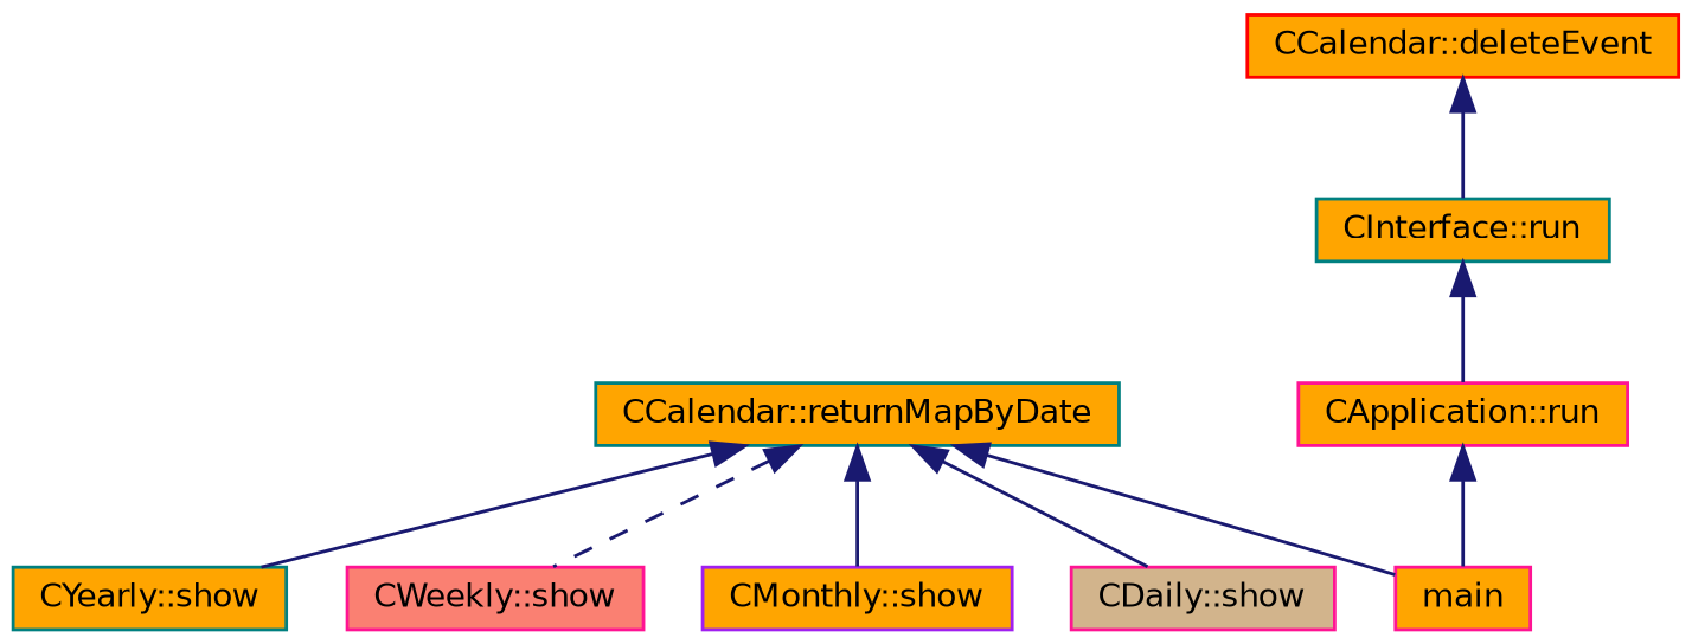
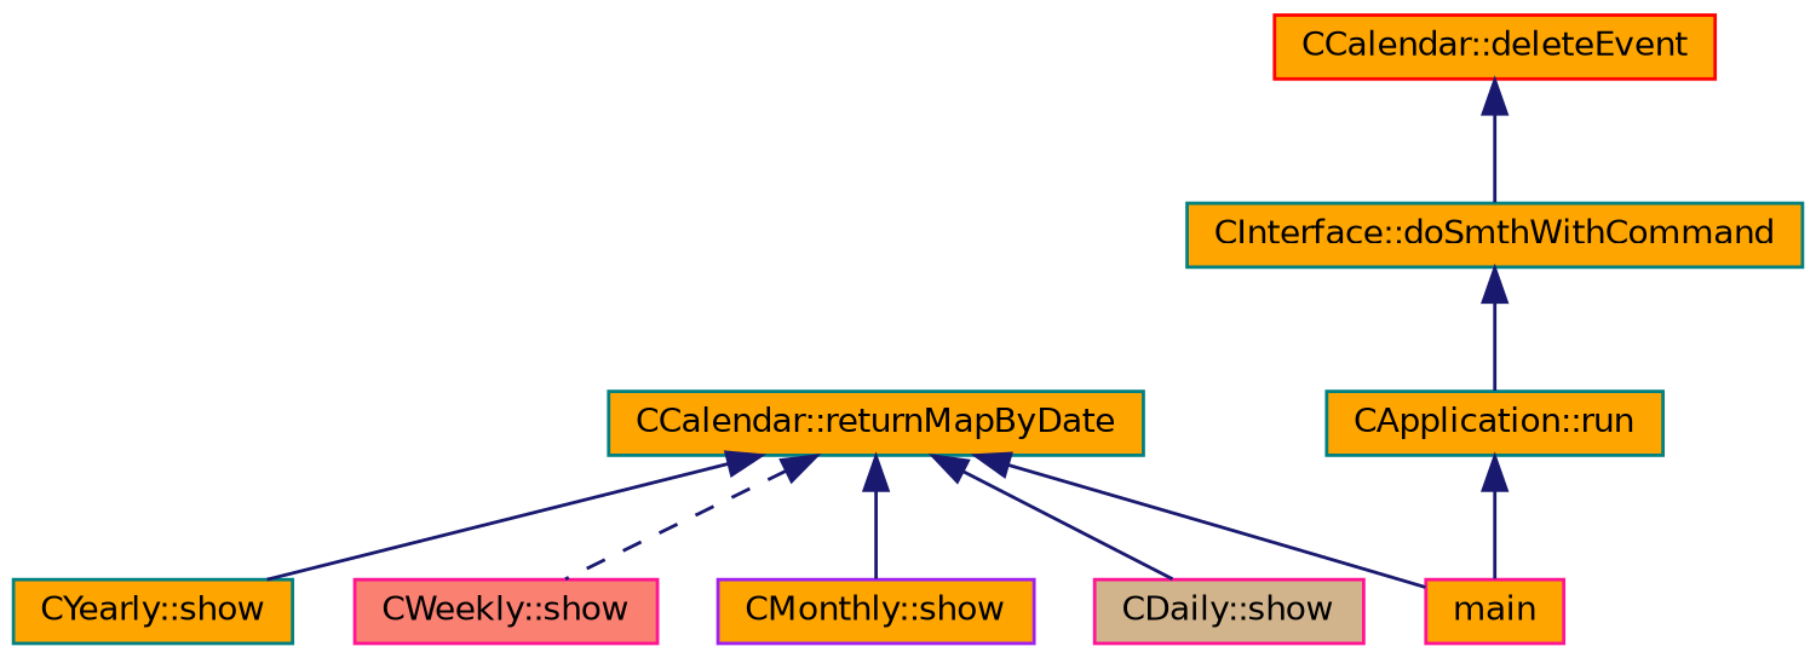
  digraph {
    rankdir=TB
    node [color=teal fillcolor=orange fontname=Helvetica fontsize=10 shape=record style=filled]
    edge [color=midnightblue dir=back fontname=Helvetica fontsize=10 labelfontname=Helvetica labelfontsize=10 style=solid]
    n1 [fontcolor=black height=0.2 label="CCalendar::returnMapByDate" width=0.4]
    n2 [height=0.2 label="CYearly::show" width=0.4]
    n3 [color=deeppink fillcolor=salmon height=0.2 label="CWeekly::show" width=0.4]
    n4 [color=purple height=0.2 label="CMonthly::show" width=0.4]
    n5 [color=deeppink fillcolor=tan height=0.2 label="CDaily::show" width=0.4]
    n6 [color=deeppink height=0.2 label=main width=0.4]
    n7 [color=red height=0.2 label="CCalendar::deleteEvent" width=0.4]
-   n8 [height=0.2 label="CInterface::run" width=0.4]
-   n9 [color=deeppink height=0.2 label="CApplication::run" width=0.4]
+   n8 [height=0.2 label="CInterface::doSmthWithCommand" width=0.4]
+   n9 [height=0.2 label="CApplication::run" width=0.4]
    n1 -> n2
    n1 -> n3 [style=dashed]
    n1 -> n4
    n1 -> n5
    n1 -> n6
    n7 -> n8
    n8 -> n9
    n9 -> n6
  }
